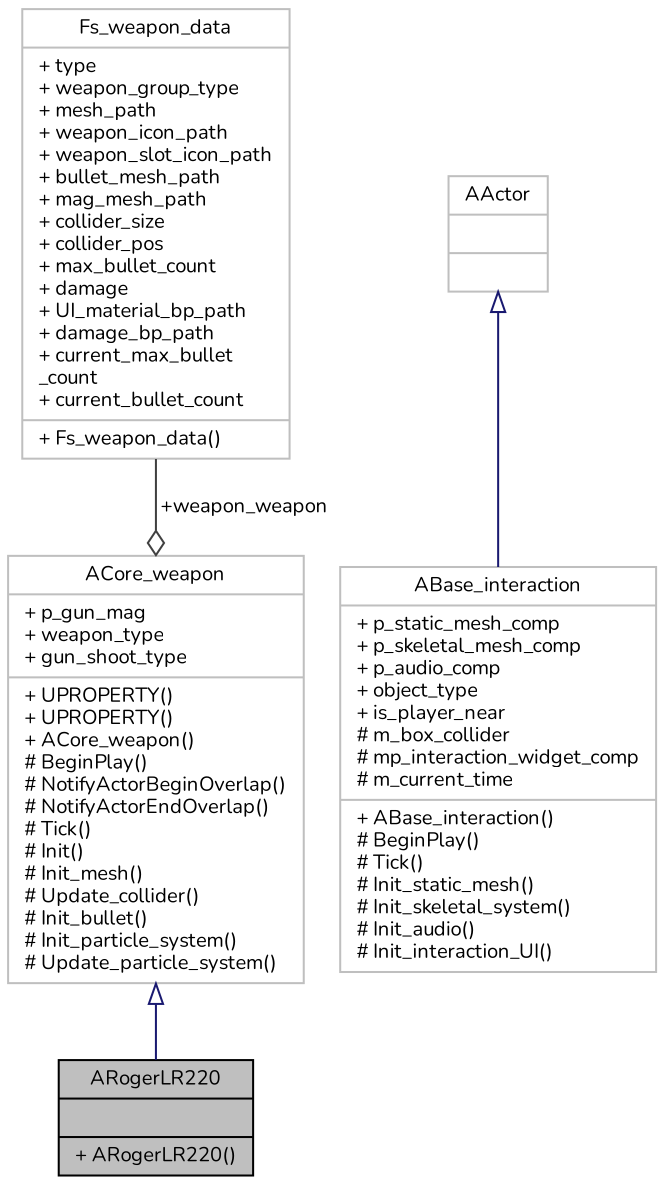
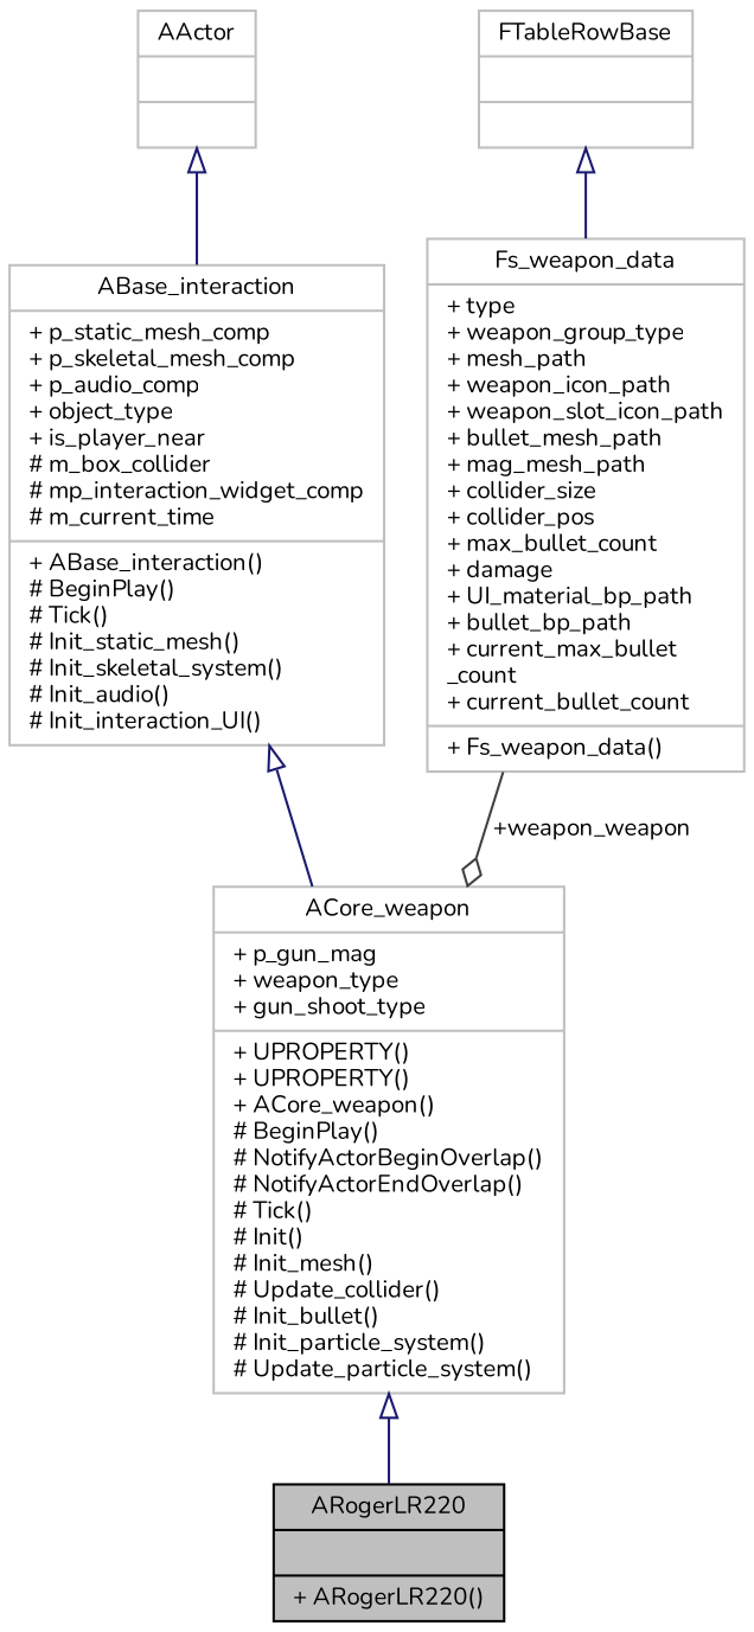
  digraph {
    fontname=Nunito
    node [color=grey75 fillcolor=white fontname=Nunito fontsize=10 shape=record style=filled]
    edge [arrowtail=onormal color=midnightblue dir=back fontname=Nunito fontsize=10 labelfontname=Helvetica labelfontsize=10 style=solid]
    n1 [color=black fillcolor=grey75 fontcolor=black height=0.2 label="{ARogerLR220\n||+ ARogerLR220()\l}" width=0.4]
    n2 [height=0.2 label="{ACore_weapon\n|+ p_gun_mag\l+ weapon_type\l+ gun_shoot_type\l|+ UPROPERTY()\l+ UPROPERTY()\l+ ACore_weapon()\l# BeginPlay()\l# NotifyActorBeginOverlap()\l# NotifyActorEndOverlap()\l# Tick()\l# Init()\l# Init_mesh()\l# Update_collider()\l# Init_bullet()\l# Init_particle_system()\l# Update_particle_system()\l}" width=0.4]
    n3 [height=0.2 label="{ABase_interaction\n|+ p_static_mesh_comp\l+ p_skeletal_mesh_comp\l+ p_audio_comp\l+ object_type\l+ is_player_near\l# m_box_collider\l# mp_interaction_widget_comp\l# m_current_time\l|+ ABase_interaction()\l# BeginPlay()\l# Tick()\l# Init_static_mesh()\l# Init_skeletal_system()\l# Init_audio()\l# Init_interaction_UI()\l}" width=0.4]
    n4 [height=0.2 label="{AActor\n||}" width=0.4]
-   n5 [height=0.2 label="{Fs_weapon_data\n|+ type\l+ weapon_group_type\l+ mesh_path\l+ weapon_icon_path\l+ weapon_slot_icon_path\l+ bullet_mesh_path\l+ mag_mesh_path\l+ collider_size\l+ collider_pos\l+ max_bullet_count\l+ damage\l+ UI_material_bp_path\l+ damage_bp_path\l+ current_max_bullet\l_count\l+ current_bullet_count\l|+ Fs_weapon_data()\l}" width=0.4]
+   n5 [height=0.2 label="{Fs_weapon_data\n|+ type\l+ weapon_group_type\l+ mesh_path\l+ weapon_icon_path\l+ weapon_slot_icon_path\l+ bullet_mesh_path\l+ mag_mesh_path\l+ collider_size\l+ collider_pos\l+ max_bullet_count\l+ damage\l+ UI_material_bp_path\l+ bullet_bp_path\l+ current_max_bullet\l_count\l+ current_bullet_count\l|+ Fs_weapon_data()\l}" width=0.4]
+   n6 [height=0.2 label="{FTableRowBase\n||}" width=0.4]
    n2 -> n1
+   n3 -> n2
    n4 -> n3
    n5 -> n2 [arrowhead=odiamond color=grey25 label=" +weapon_weapon" arrowtail="" dir=""]
+   n6 -> n5
  }
